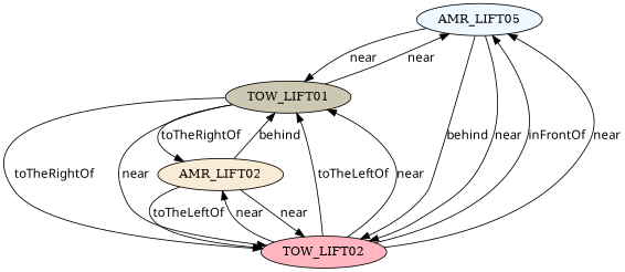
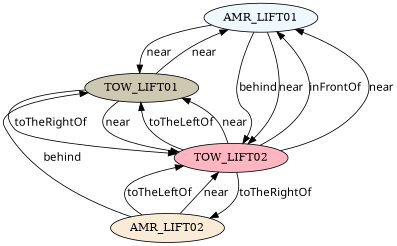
  digraph {
    node [style=filled]
    edge [color=black fontname=Sans style=filled]
-   n1 [fillcolor=aliceblue label=AMR_LIFT05]
+   n1 [fillcolor=aliceblue label=AMR_LIFT01]
    n2 [fillcolor=cornsilk3 label=TOW_LIFT01]
    n3 [fillcolor=lightpink label=TOW_LIFT02]
    n4 [fillcolor=antiquewhite label=AMR_LIFT02]
    n1 -> n2 [label=near]
    n1 -> n3 [label=behind]
    n1 -> n3 [label=near]
    n2 -> n1 [label=near]
    n2 -> n3 [label=toTheRightOf]
    n2 -> n3 [label=near]
-   n2 -> n4 [label=toTheRightOf]
    n3 -> n1 [label=inFrontOf]
    n3 -> n1 [label=near]
    n3 -> n2 [label=toTheLeftOf]
    n3 -> n2 [label=near]
-   n3 -> n4 [label=near]
+   n3 -> n4 [label=toTheRightOf]
    n4 -> n2 [label=behind]
    n4 -> n3 [label=toTheLeftOf]
    n4 -> n3 [label=near]
  }
